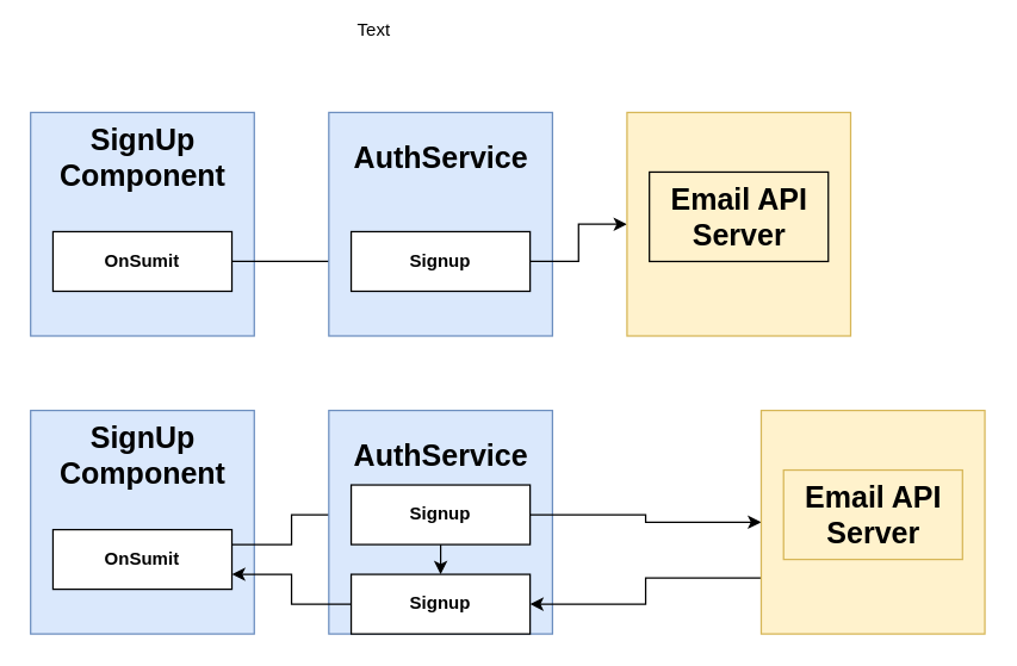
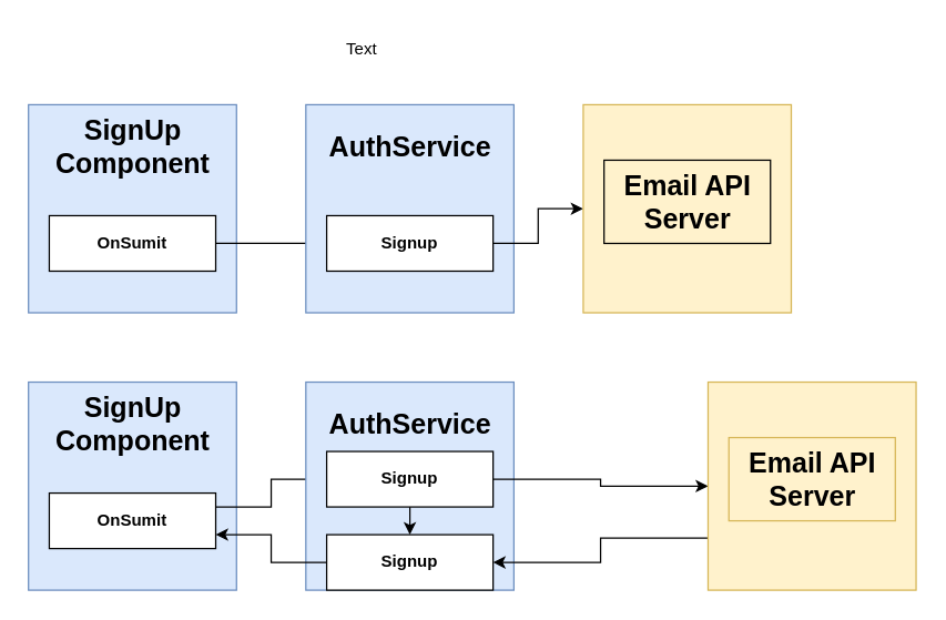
  <mxCell id="0" />
  <mxCell id="1" parent="0" />
  <mxCell id="2" value="" style="whiteSpace=wrap;html=1;aspect=fixed;fillColor=#dae8fc;strokeColor=#6c8ebf;" parent="1" vertex="1"><mxGeometry x="20" y="75" width="150" height="150" as="geometry" /></mxCell>
  <mxCell id="3" value="SignUp &lt;br style=&quot;font-size: 20px;&quot;&gt;Component" style="text;html=1;align=center;verticalAlign=middle;resizable=0;points=[];autosize=1;strokeColor=none;fillColor=none;fontStyle=1;fontSize=20;" parent="1" vertex="1"><mxGeometry x="30" y="75" width="130" height="60" as="geometry" /></mxCell>
  <mxCell id="4" style="edgeStyle=orthogonalEdgeStyle;rounded=0;orthogonalLoop=1;jettySize=auto;html=1;exitX=1;exitY=0.5;exitDx=0;exitDy=0;entryX=0;entryY=0.5;entryDx=0;entryDy=0;" parent="1" source="5" target="9" edge="1"><mxGeometry relative="1" as="geometry" /></mxCell>
  <mxCell id="5" value="OnSumit" style="rounded=0;whiteSpace=wrap;html=1;fontStyle=1" parent="1" vertex="1"><mxGeometry x="35" y="155" width="120" height="40" as="geometry" /></mxCell>
  <mxCell id="6" value="" style="whiteSpace=wrap;html=1;aspect=fixed;fillColor=#dae8fc;strokeColor=#6c8ebf;" parent="1" vertex="1"><mxGeometry x="220" y="75" width="150" height="150" as="geometry" /></mxCell>
  <mxCell id="7" value="AuthService" style="text;html=1;align=center;verticalAlign=middle;resizable=0;points=[];autosize=1;strokeColor=none;fillColor=none;fontStyle=1;fontSize=20;" parent="1" vertex="1"><mxGeometry x="225" y="85" width="140" height="40" as="geometry" /></mxCell>
  <mxCell id="8" style="edgeStyle=orthogonalEdgeStyle;rounded=0;orthogonalLoop=1;jettySize=auto;html=1;exitX=1;exitY=0.5;exitDx=0;exitDy=0;" parent="1" source="9" target="10" edge="1"><mxGeometry relative="1" as="geometry" /></mxCell>
  <mxCell id="9" value="Signup" style="rounded=0;whiteSpace=wrap;html=1;fontStyle=1" parent="1" vertex="1"><mxGeometry x="235" y="155" width="120" height="40" as="geometry" /></mxCell>
  <mxCell id="10" value="" style="whiteSpace=wrap;html=1;aspect=fixed;fillColor=#fff2cc;strokeColor=#d6b656;" parent="1" vertex="1"><mxGeometry x="420" y="75" width="150" height="150" as="geometry" /></mxCell>
  <mxCell id="11" value="Email API &lt;br&gt;Server" style="text;html=1;align=center;verticalAlign=middle;resizable=0;points=[];autosize=1;strokeColor=default;fillColor=#fff2cc;fontStyle=1;fontSize=20;" parent="1" vertex="1"><mxGeometry x="435" y="115" width="120" height="60" as="geometry" /></mxCell>
  <mxCell id="12" value="" style="whiteSpace=wrap;html=1;aspect=fixed;fillColor=#dae8fc;strokeColor=#6c8ebf;" parent="1" vertex="1"><mxGeometry x="20" y="275" width="150" height="150" as="geometry" /></mxCell>
  <mxCell id="13" value="SignUp &lt;br style=&quot;font-size: 20px;&quot;&gt;Component" style="text;html=1;align=center;verticalAlign=middle;resizable=0;points=[];autosize=1;strokeColor=none;fillColor=none;fontStyle=1;fontSize=20;" parent="1" vertex="1"><mxGeometry x="30" y="275" width="130" height="60" as="geometry" /></mxCell>
  <mxCell id="14" style="edgeStyle=orthogonalEdgeStyle;rounded=0;orthogonalLoop=1;jettySize=auto;html=1;exitX=1;exitY=0.25;exitDx=0;exitDy=0;" parent="1" source="15" target="20" edge="1"><mxGeometry relative="1" as="geometry" /></mxCell>
  <mxCell id="15" value="OnSumit" style="rounded=0;whiteSpace=wrap;html=1;fontStyle=1" parent="1" vertex="1"><mxGeometry x="35" y="355" width="120" height="40" as="geometry" /></mxCell>
  <mxCell id="16" value="" style="whiteSpace=wrap;html=1;aspect=fixed;fillColor=#dae8fc;strokeColor=#6c8ebf;" parent="1" vertex="1"><mxGeometry x="220" y="275" width="150" height="150" as="geometry" /></mxCell>
  <mxCell id="17" value="AuthService" style="text;html=1;align=center;verticalAlign=middle;resizable=0;points=[];autosize=1;strokeColor=none;fillColor=none;fontStyle=1;fontSize=20;" parent="1" vertex="1"><mxGeometry x="225" y="285" width="140" height="40" as="geometry" /></mxCell>
  <mxCell id="18" style="edgeStyle=orthogonalEdgeStyle;rounded=0;orthogonalLoop=1;jettySize=auto;html=1;exitX=1;exitY=0.5;exitDx=0;exitDy=0;" parent="1" source="20" target="22" edge="1"><mxGeometry relative="1" as="geometry" /></mxCell>
  <mxCell id="19" style="edgeStyle=orthogonalEdgeStyle;rounded=0;orthogonalLoop=1;jettySize=auto;html=1;exitX=0.5;exitY=1;exitDx=0;exitDy=0;entryX=0.5;entryY=0;entryDx=0;entryDy=0;" parent="1" source="20" target="25" edge="1"><mxGeometry relative="1" as="geometry" /></mxCell>
  <mxCell id="20" value="Signup" style="rounded=0;whiteSpace=wrap;html=1;fontStyle=1" parent="1" vertex="1"><mxGeometry x="235" y="325" width="120" height="40" as="geometry" /></mxCell>
  <mxCell id="21" style="edgeStyle=orthogonalEdgeStyle;rounded=0;orthogonalLoop=1;jettySize=auto;html=1;exitX=0;exitY=0.75;exitDx=0;exitDy=0;entryX=1;entryY=0.5;entryDx=0;entryDy=0;" parent="1" source="22" target="25" edge="1"><mxGeometry relative="1" as="geometry" /></mxCell>
  <mxCell id="22" value="" style="whiteSpace=wrap;html=1;aspect=fixed;fillColor=#fff2cc;strokeColor=#d6b656;" parent="1" vertex="1"><mxGeometry x="510" y="275" width="150" height="150" as="geometry" /></mxCell>
  <mxCell id="23" value="Email API &lt;br&gt;Server" style="text;html=1;align=center;verticalAlign=middle;resizable=0;points=[];autosize=1;strokeColor=#d6b656;fillColor=#fff2cc;fontStyle=1;fontSize=20;" parent="1" vertex="1"><mxGeometry x="525" y="315" width="120" height="60" as="geometry" /></mxCell>
  <mxCell id="24" style="edgeStyle=orthogonalEdgeStyle;rounded=0;orthogonalLoop=1;jettySize=auto;html=1;exitX=0;exitY=0.5;exitDx=0;exitDy=0;entryX=1;entryY=0.75;entryDx=0;entryDy=0;" parent="1" source="25" target="15" edge="1"><mxGeometry relative="1" as="geometry" /></mxCell>
  <mxCell id="25" value="Signup" style="rounded=0;whiteSpace=wrap;html=1;fontStyle=1" parent="1" vertex="1"><mxGeometry x="235" y="385" width="120" height="40" as="geometry" /></mxCell>
- <mxCell id="26" value="Text" style="text;html=1;align=center;verticalAlign=middle;resizable=0;points=[];autosize=1;strokeColor=none;fillColor=none;" vertex="1" parent="1"><mxGeometry x="225" y="5" width="50" height="30" as="geometry" /></mxCell>
+ <mxCell id="26" value="Text" style="text;html=1;align=center;verticalAlign=middle;resizable=0;points=[];autosize=1;strokeColor=none;fillColor=none;" vertex="1" parent="1"><mxGeometry x="235" y="20" width="50" height="30" as="geometry" /></mxCell>
